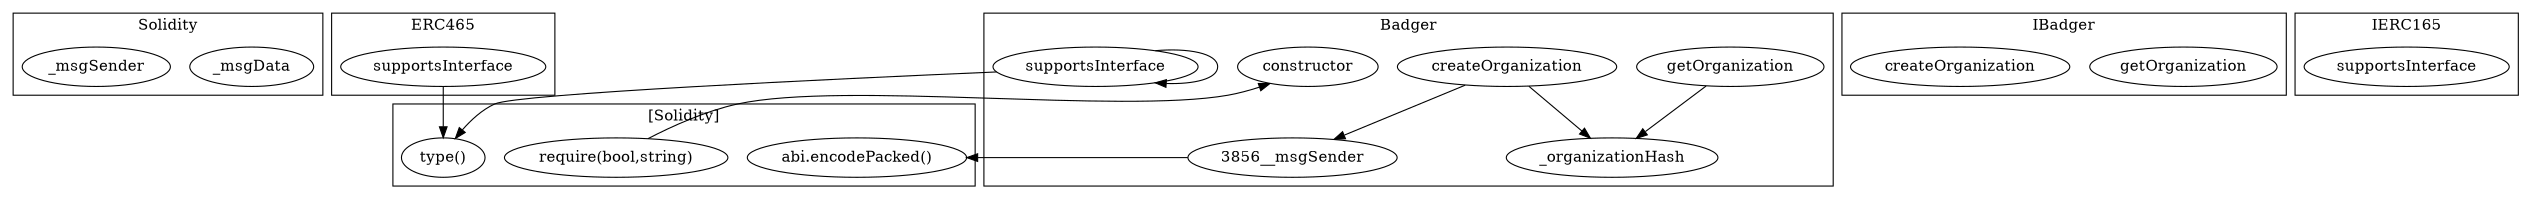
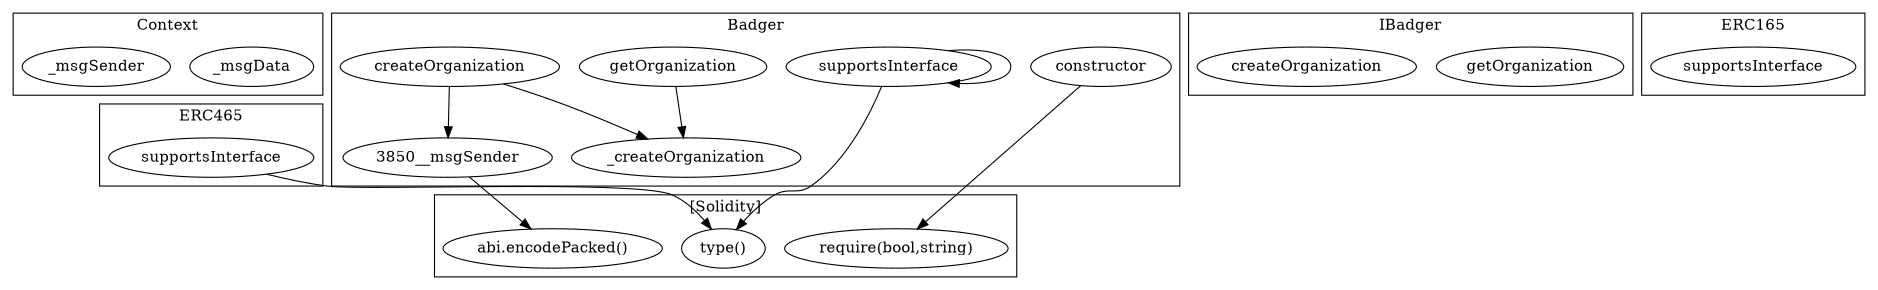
  strict digraph {
    n1 [label=_msgData]
    n2 [label=_msgSender]
    n3 [label=supportsInterface]
    n4 [label=supportsInterface]
    n5 [label=getOrganization]
-   n6 [label=_organizationHash]
+   n6 [label=_createOrganization]
    n7 [label=constructor]
    n8 [label=createOrganization]
-   "3856__msgSender"
+   "3856__msgSender" [label="3850__msgSender"]
    n10 [label=getOrganization]
    n11 [label=createOrganization]
    n12 [label=supportsInterface]
    "type()"
    "require(bool,string)"
    "abi.encodePacked()"
    subgraph cluster_1 {
-     label=Solidity
+     label=Context
      n1
      n2
    }
    subgraph cluster_2 {
      label=ERC465
      n3
    }
    subgraph cluster_3 {
      label=Badger
      n4
      n5
      n6
      n7
      n8
      "3856__msgSender"
    }
    subgraph cluster_4 {
      label=IBadger
      n10
      n11
    }
    subgraph cluster_5 {
-     label=IERC165
+     label=ERC165
      n12
    }
    subgraph cluster_6 {
      label="[Solidity]"
      "type()"
      "require(bool,string)"
      "abi.encodePacked()"
    }
    n3 -> "type()"
    n4 -> n4
    n4 -> "type()"
    n5 -> n6
-   "require(bool,string)" -> n7
+   n7 -> "require(bool,string)"
    n8 -> n6
    n8 -> "3856__msgSender"
    "3856__msgSender" -> "abi.encodePacked()"
  }
